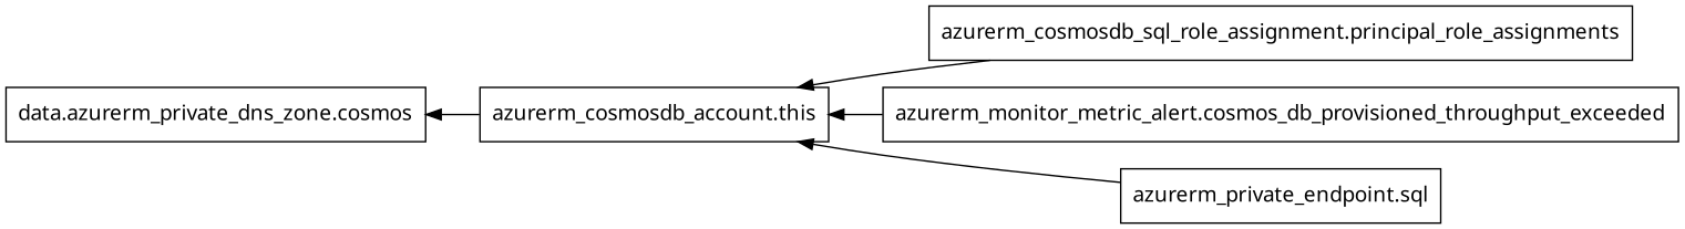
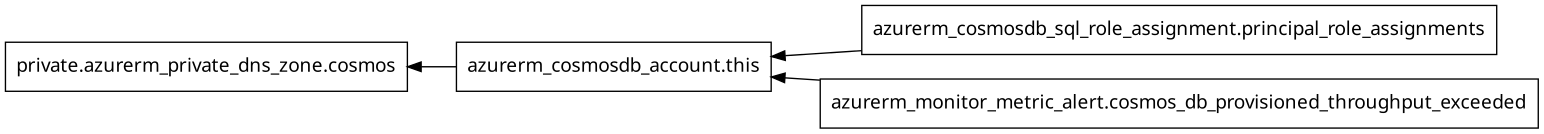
  digraph {
    rankdir=RL
    node [fontname="sans-serif" shape=rect]
-   n1 [label="data.azurerm_private_dns_zone.cosmos"]
+   n1 [label="private.azurerm_private_dns_zone.cosmos"]
    n2 [label="azurerm_cosmosdb_account.this"]
    n3 [label="azurerm_cosmosdb_sql_role_assignment.principal_role_assignments"]
    n4 [label="azurerm_monitor_metric_alert.cosmos_db_provisioned_throughput_exceeded"]
-   n5 [label="azurerm_private_endpoint.sql"]
    n2 -> n1
    n3 -> n2
    n4 -> n2
-   n5 -> n2
  }
